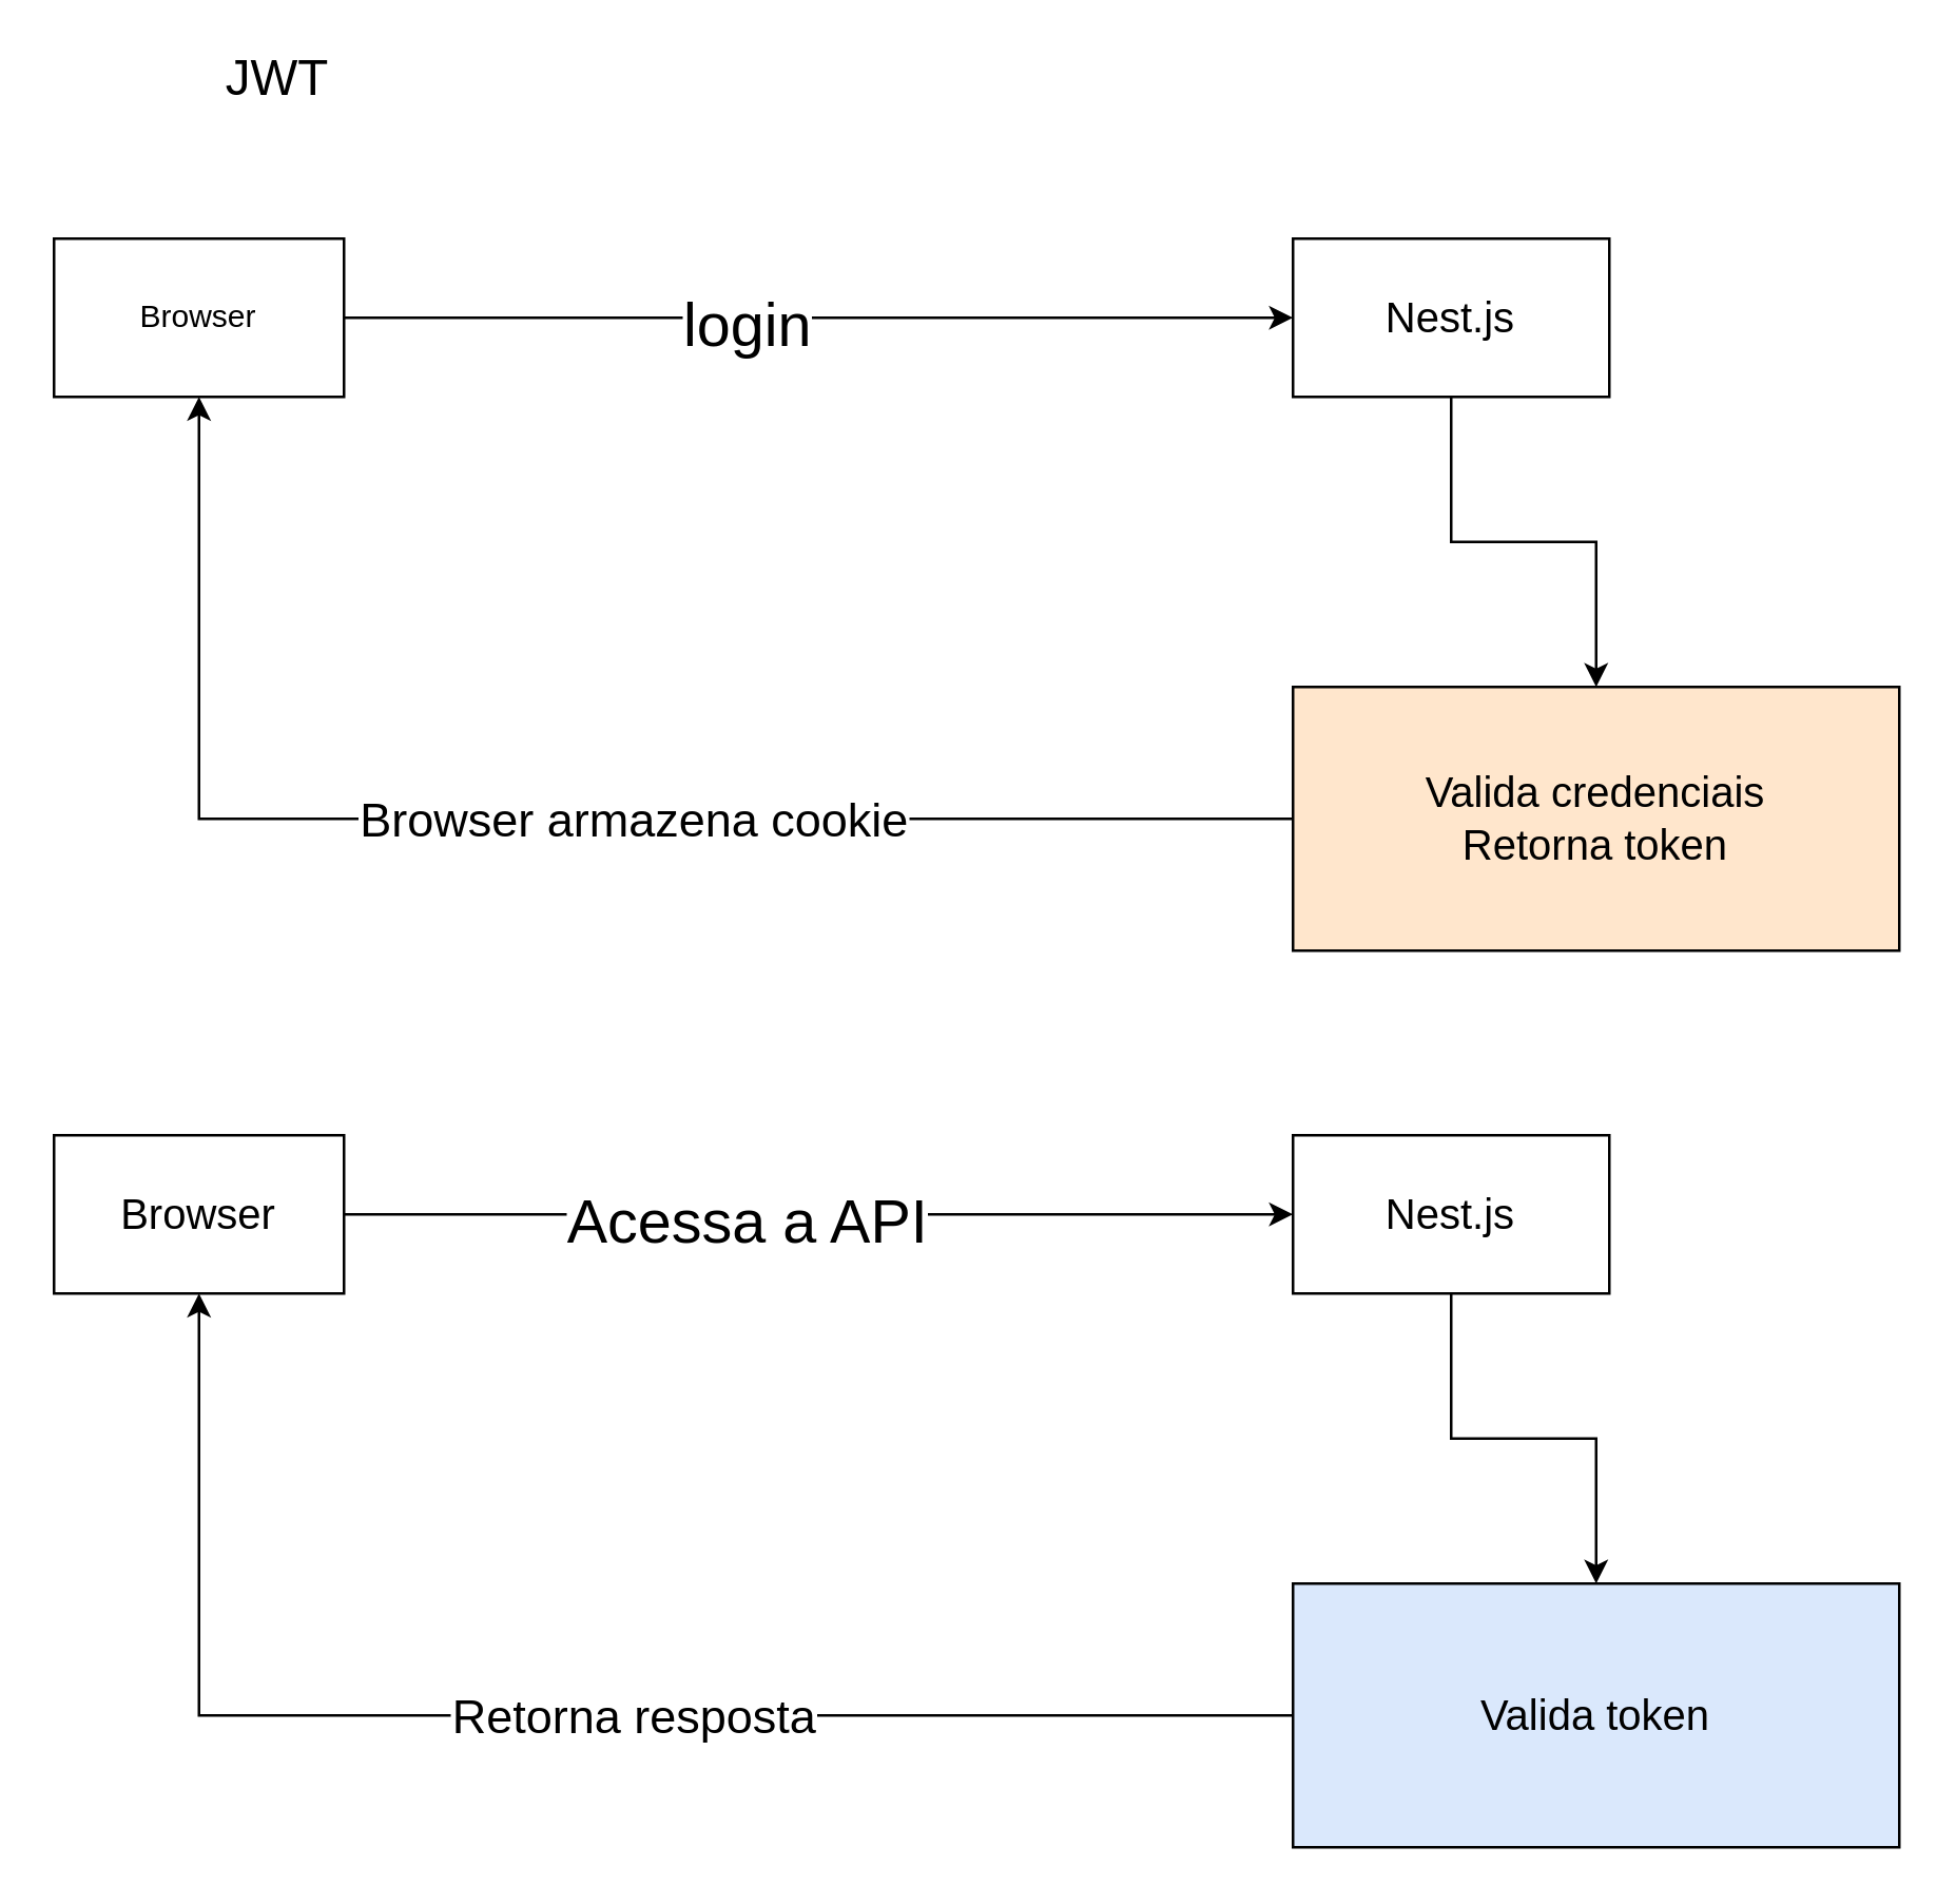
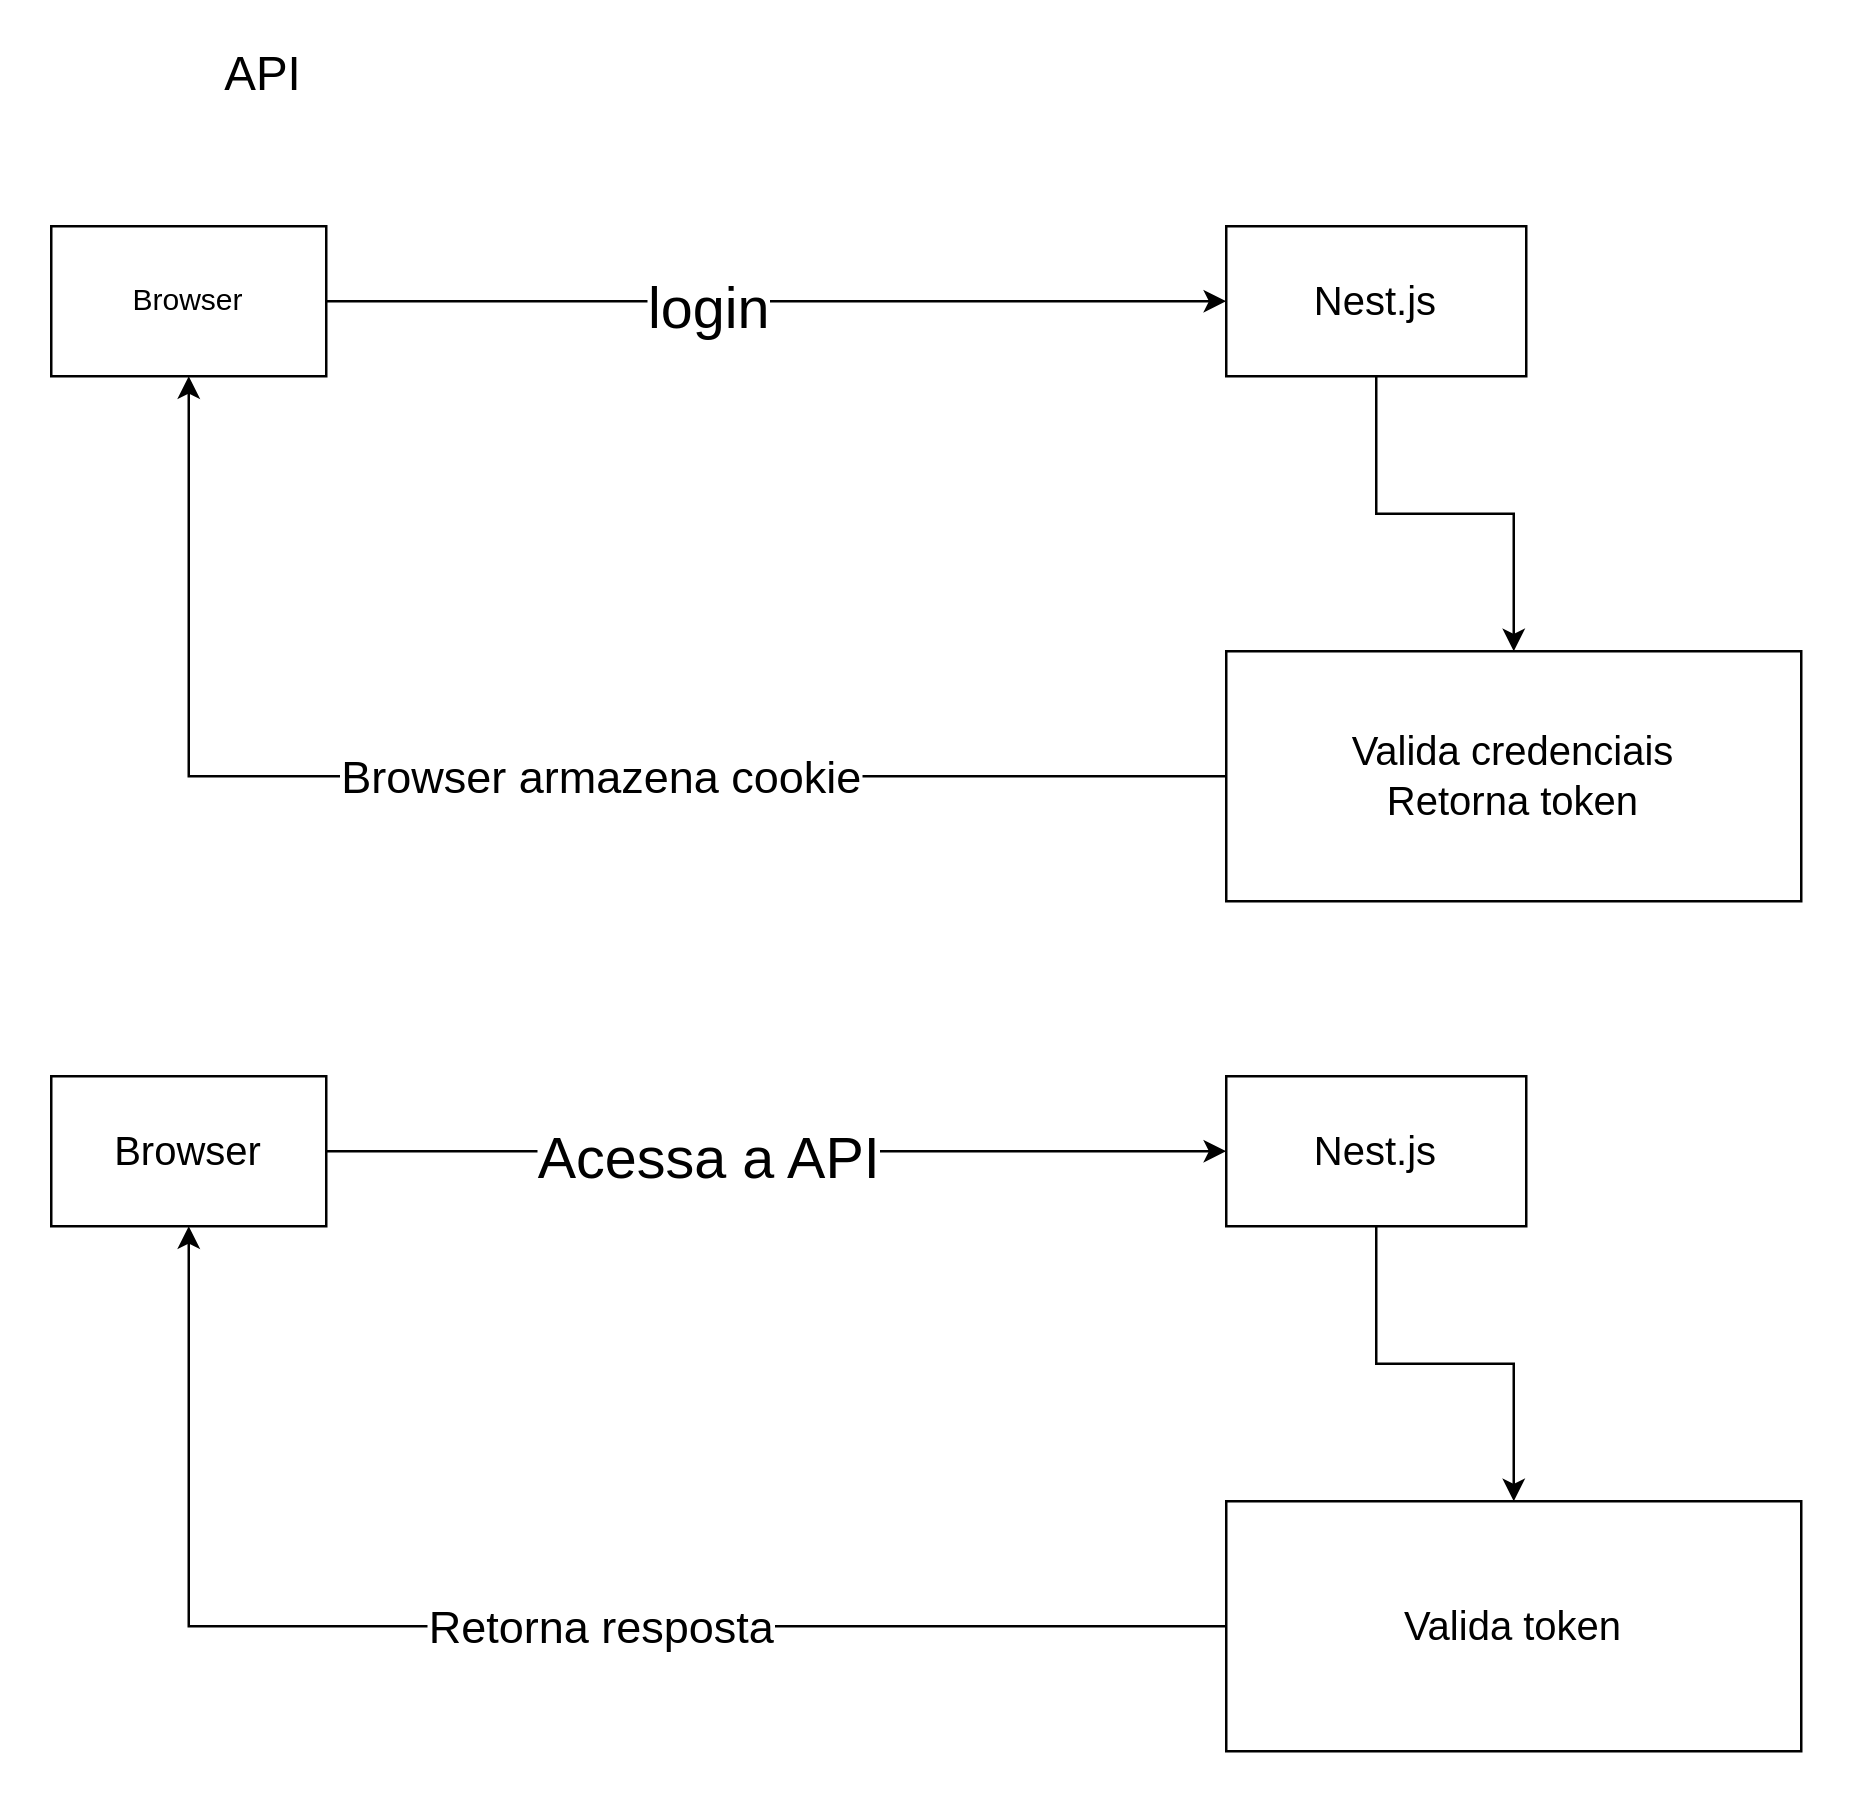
  <mxCell id="0" />
  <mxCell id="1" parent="0" />
  <mxCell id="2" style="edgeStyle=orthogonalEdgeStyle;rounded=0;orthogonalLoop=1;jettySize=auto;html=1;entryX=0;entryY=0.5;entryDx=0;entryDy=0;" parent="1" source="4" target="6" edge="1"><mxGeometry relative="1" as="geometry" /></mxCell>
  <mxCell id="3" value="login" style="edgeLabel;html=1;align=center;verticalAlign=middle;resizable=0;points=[];fontSize=23;" parent="2" vertex="1" connectable="0"><mxGeometry x="-0.158" y="-2" relative="1" as="geometry"><mxPoint as="offset" /></mxGeometry></mxCell>
  <mxCell id="4" value="Browser" style="rounded=0;whiteSpace=wrap;html=1;" parent="1" vertex="1"><mxGeometry x="20" y="90" width="110" height="60" as="geometry" /></mxCell>
  <mxCell id="5" style="edgeStyle=orthogonalEdgeStyle;rounded=0;orthogonalLoop=1;jettySize=auto;html=1;entryX=0.5;entryY=0;entryDx=0;entryDy=0;" parent="1" source="6" target="9" edge="1"><mxGeometry relative="1" as="geometry" /></mxCell>
  <mxCell id="6" value="Nest.js" style="rounded=0;whiteSpace=wrap;html=1;fontSize=16;" parent="1" vertex="1"><mxGeometry x="490" y="90" width="120" height="60" as="geometry" /></mxCell>
  <mxCell id="7" style="edgeStyle=orthogonalEdgeStyle;rounded=0;orthogonalLoop=1;jettySize=auto;html=1;entryX=0.5;entryY=1;entryDx=0;entryDy=0;" parent="1" source="9" target="4" edge="1"><mxGeometry relative="1" as="geometry" /></mxCell>
  <mxCell id="8" value="Browser armazena cookie" style="edgeLabel;html=1;align=center;verticalAlign=middle;resizable=0;points=[];fontSize=18;" parent="7" vertex="1" connectable="0"><mxGeometry x="-0.127" relative="1" as="geometry"><mxPoint as="offset" /></mxGeometry></mxCell>
- <mxCell id="9" value="Valida credenciais&lt;br&gt;Retorna token" style="rounded=0;whiteSpace=wrap;html=1;fontSize=16;fillColor=#ffe6cc;" parent="1" vertex="1"><mxGeometry x="490" y="260" width="230" height="100" as="geometry" /></mxCell>
- <mxCell id="10" value="JWT" style="text;html=1;strokeColor=none;fillColor=none;align=center;verticalAlign=middle;whiteSpace=wrap;rounded=0;strokeWidth=0;perimeterSpacing=0;fontSize=19;" parent="1" vertex="1"><mxGeometry x="40" y="20" width="130" height="20" as="geometry" /></mxCell>
+ <mxCell id="9" value="Valida credenciais&lt;br&gt;Retorna token" style="rounded=0;whiteSpace=wrap;html=1;fontSize=16;" parent="1" vertex="1"><mxGeometry x="490" y="260" width="230" height="100" as="geometry" /></mxCell>
+ <mxCell id="10" value="API" style="text;html=1;strokeColor=none;fillColor=none;align=center;verticalAlign=middle;whiteSpace=wrap;rounded=0;strokeWidth=0;perimeterSpacing=0;fontSize=19;" parent="1" vertex="1"><mxGeometry x="40" y="20" width="130" height="20" as="geometry" /></mxCell>
  <mxCell id="11" style="edgeStyle=orthogonalEdgeStyle;rounded=0;orthogonalLoop=1;jettySize=auto;html=1;entryX=0;entryY=0.5;entryDx=0;entryDy=0;" parent="1" source="13" target="15" edge="1"><mxGeometry relative="1" as="geometry" /></mxCell>
  <mxCell id="12" value="Acessa a API" style="edgeLabel;html=1;align=center;verticalAlign=middle;resizable=0;points=[];fontSize=23;" parent="11" vertex="1" connectable="0"><mxGeometry x="-0.158" y="-2" relative="1" as="geometry"><mxPoint as="offset" /></mxGeometry></mxCell>
  <mxCell id="13" value="Browser" style="rounded=0;whiteSpace=wrap;html=1;fontSize=16;" parent="1" vertex="1"><mxGeometry x="20" y="430" width="110" height="60" as="geometry" /></mxCell>
  <mxCell id="14" style="edgeStyle=orthogonalEdgeStyle;rounded=0;orthogonalLoop=1;jettySize=auto;html=1;entryX=0.5;entryY=0;entryDx=0;entryDy=0;" parent="1" source="15" target="18" edge="1"><mxGeometry relative="1" as="geometry" /></mxCell>
  <mxCell id="15" value="Nest.js" style="rounded=0;whiteSpace=wrap;html=1;fontSize=16;" parent="1" vertex="1"><mxGeometry x="490" y="430" width="120" height="60" as="geometry" /></mxCell>
  <mxCell id="16" style="edgeStyle=orthogonalEdgeStyle;rounded=0;orthogonalLoop=1;jettySize=auto;html=1;entryX=0.5;entryY=1;entryDx=0;entryDy=0;" parent="1" source="18" target="13" edge="1"><mxGeometry relative="1" as="geometry" /></mxCell>
  <mxCell id="17" value="Retorna resposta" style="edgeLabel;html=1;align=center;verticalAlign=middle;resizable=0;points=[];fontSize=18;" parent="16" vertex="1" connectable="0"><mxGeometry x="-0.127" relative="1" as="geometry"><mxPoint as="offset" /></mxGeometry></mxCell>
- <mxCell id="18" value="Valida token" style="rounded=0;whiteSpace=wrap;html=1;fontSize=16;fillColor=#dae8fc;" parent="1" vertex="1"><mxGeometry x="490" y="600" width="230" height="100" as="geometry" /></mxCell>
+ <mxCell id="18" value="Valida token" style="rounded=0;whiteSpace=wrap;html=1;fontSize=16;" parent="1" vertex="1"><mxGeometry x="490" y="600" width="230" height="100" as="geometry" /></mxCell>
